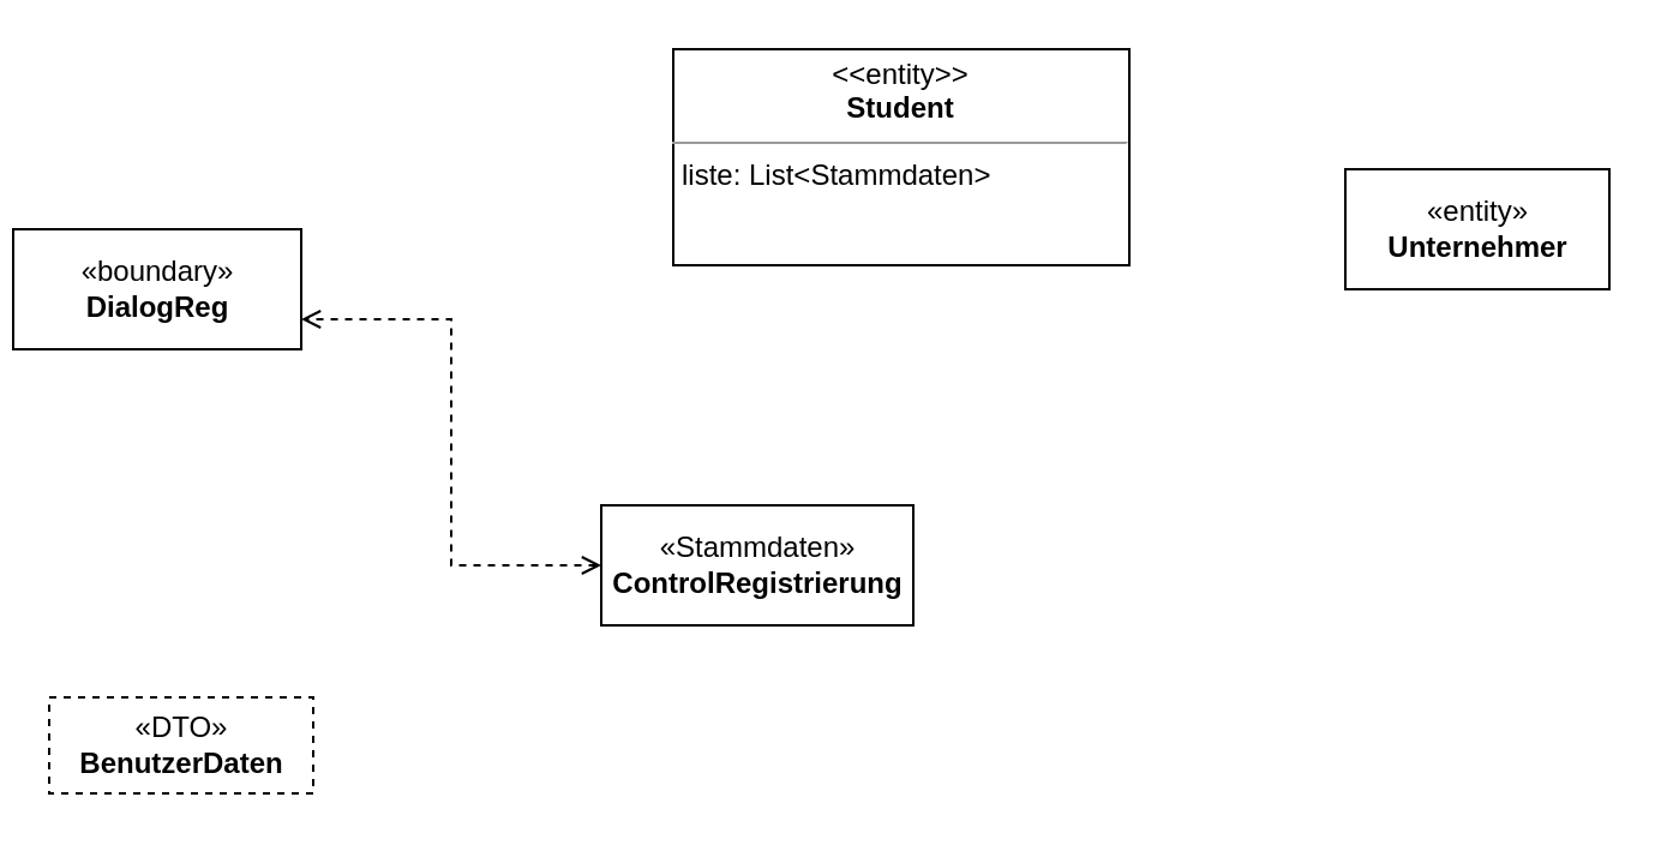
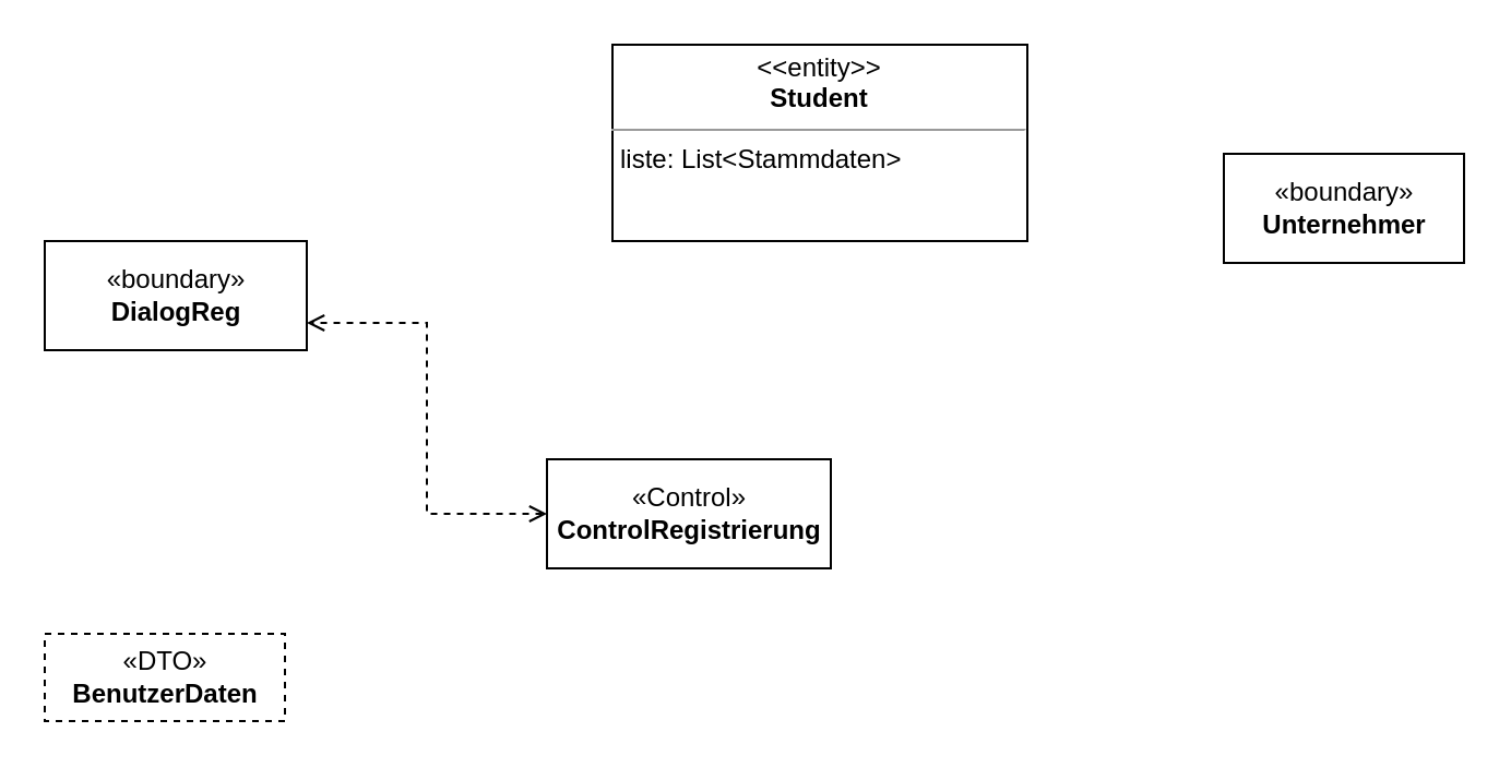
  <mxCell id="0" />
  <mxCell id="1" parent="0" />
- <mxCell id="2" value="«entity»&lt;br&gt;&lt;b&gt;Unternehmer&lt;/b&gt;" style="html=1;" vertex="1" parent="1"><mxGeometry x="560" y="70" width="110" height="50" as="geometry" /></mxCell>
+ <mxCell id="2" value="«boundary»&lt;br&gt;&lt;b&gt;Unternehmer&lt;/b&gt;" style="html=1;" vertex="1" parent="1"><mxGeometry x="560" y="70" width="110" height="50" as="geometry" /></mxCell>
  <mxCell id="3" style="edgeStyle=orthogonalEdgeStyle;rounded=0;orthogonalLoop=1;jettySize=auto;html=1;entryX=1;entryY=0.75;entryDx=0;entryDy=0;dashed=1;endArrow=open;endFill=0;startArrow=open;startFill=0;" edge="1" parent="1" source="4" target="5"><mxGeometry relative="1" as="geometry" /></mxCell>
- <mxCell id="4" value="«Stammdaten»&lt;br&gt;&lt;b&gt;ControlRegistrierung&lt;/b&gt;" style="html=1;" vertex="1" parent="1"><mxGeometry x="250" y="210" width="130" height="50" as="geometry" /></mxCell>
- <mxCell id="5" value="«boundary»&lt;br&gt;&lt;b&gt;DialogReg&lt;/b&gt;" style="html=1;" vertex="1" parent="1"><mxGeometry x="5" y="95" width="120" height="50" as="geometry" /></mxCell>
+ <mxCell id="4" value="«Control»&lt;br&gt;&lt;b&gt;ControlRegistrierung&lt;/b&gt;" style="html=1;" vertex="1" parent="1"><mxGeometry x="250" y="210" width="130" height="50" as="geometry" /></mxCell>
+ <mxCell id="5" value="«boundary»&lt;br&gt;&lt;b&gt;DialogReg&lt;/b&gt;" style="html=1;" vertex="1" parent="1"><mxGeometry x="20" y="110" width="120" height="50" as="geometry" /></mxCell>
  <mxCell id="6" value="«DTO»&lt;br&gt;&lt;b&gt;BenutzerDaten&lt;/b&gt;" style="html=1;dashed=1;" vertex="1" parent="1"><mxGeometry x="20" y="290" width="110" height="40" as="geometry" /></mxCell>
  <mxCell id="7" value="&lt;p style=&quot;margin: 0px ; margin-top: 4px ; text-align: center&quot;&gt;&amp;lt;&amp;lt;entity&amp;gt;&amp;gt;&lt;br&gt;&lt;b&gt;Student&lt;/b&gt;&lt;/p&gt;&lt;hr size=&quot;1&quot;&gt;&lt;p style=&quot;margin: 0px ; margin-left: 4px&quot;&gt;&lt;span style=&quot;text-align: center&quot;&gt;liste: List&amp;lt;Stammdaten&amp;gt;&lt;/span&gt;&lt;br&gt;&lt;br&gt;&lt;/p&gt;&lt;p style=&quot;margin: 0px ; margin-left: 4px&quot;&gt;&lt;br&gt;&lt;/p&gt;" style="verticalAlign=top;align=left;overflow=fill;fontSize=12;fontFamily=Helvetica;html=1;" vertex="1" parent="1"><mxGeometry x="280" y="20" width="190" height="90" as="geometry" /></mxCell>
